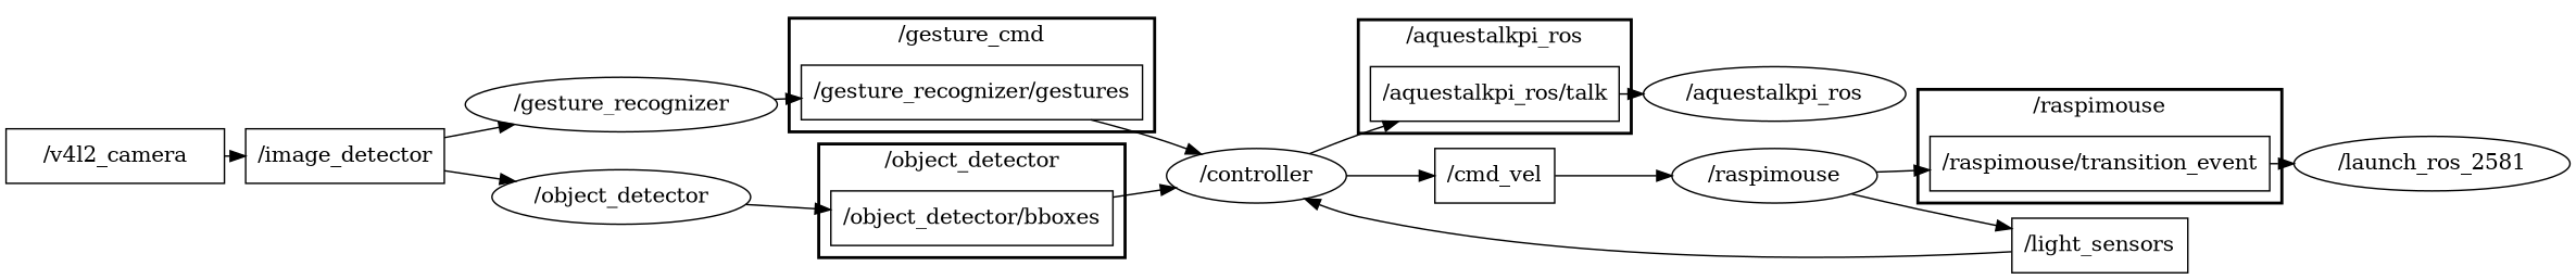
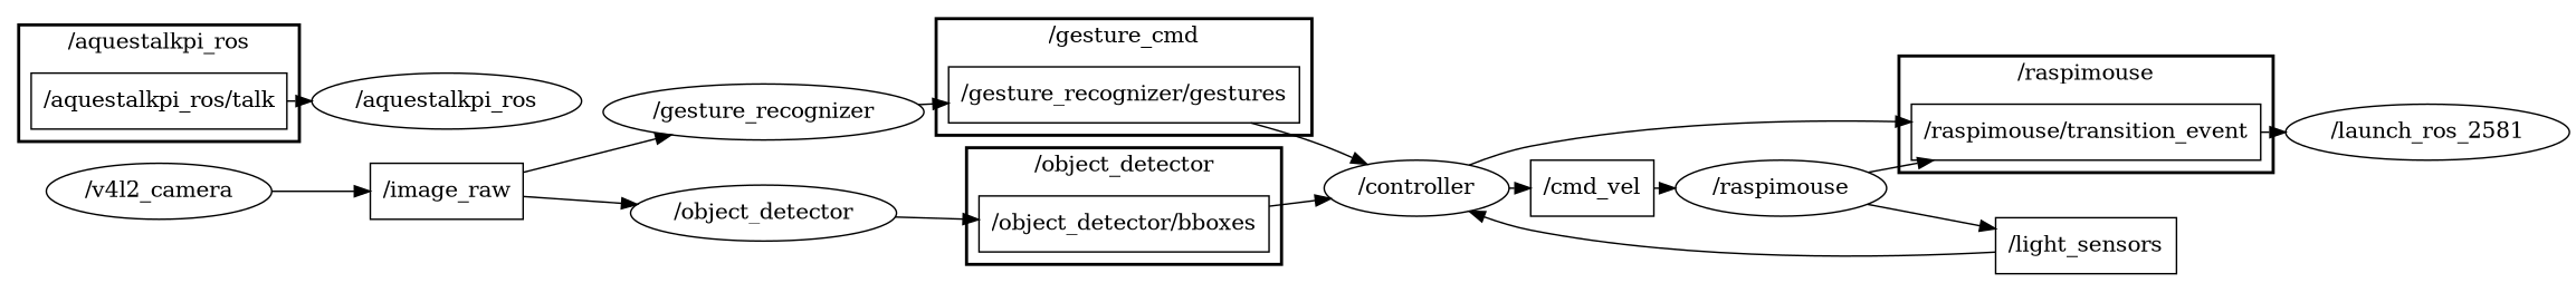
  digraph {
    compound=True
    rank=same
    rankdir=LR
    ranksep=0.2
    node [shape=box]
    edge [penwidth=1]
    n1 [height=0.5 label="/gesture_recognizer/gestures" width=3.125]
    n2 [height=0.5 label="/aquestalkpi_ros/talk" width=2.2778]
    n3 [height=0.5 label="/object_detector/bboxes" width=2.5833]
    n4 [height=0.5 label="/raspimouse/transition_event" width=3.1111]
    n5 [height=0.5 label="/controller" shape=ellipse width=1.6429]
    n6 [height=0.5 label="/aquestalkpi_ros" shape=ellipse width=2.4012]
    n7 [height=0.5 label="/launch_ros_2581" shape=ellipse width=2.5276]
    n8 [height=0.5 label="/cmd_vel" width=1.0972]
    n9 [height=0.5 label="/raspimouse" shape=ellipse width=1.8776]
    n10 [height=0.5 label="/light_sensors" width=1.6111]
-   n11 [height=0.5 label="/image_detector" width=1.3611]
+   n11 [height=0.5 label="/image_raw" width=1.3611]
    n12 [height=0.5 label="/gesture_recognizer" shape=ellipse width=2.8525]
    n13 [height=0.5 label="/object_detector" shape=ellipse width=2.3651]
-   n14 [height=0.5 label="/v4l2_camera" width=2.004]
+   n14 [height=0.5 label="/v4l2_camera" shape=ellipse width=2.004]
    subgraph cluster_1 {
      label="/gesture_cmd"
      style=bold
      n1
    }
    subgraph cluster_2 {
      label="/aquestalkpi_ros"
      style=bold
      n2
    }
    subgraph cluster_3 {
      label="/object_detector"
      style=bold
      n3
    }
    subgraph cluster_4 {
      label="/raspimouse"
      style=bold
      n4
    }
    n1 -> n5
    n2 -> n6
    n3 -> n5
    n4 -> n7
-   n5 -> n2
+   n5 -> n4
    n5 -> n8
    n8 -> n9
    n9 -> n4
    n9 -> n10
    n10 -> n5
    n11 -> n12
    n11 -> n13
    n12 -> n1
    n13 -> n3
    n14 -> n11
  }
